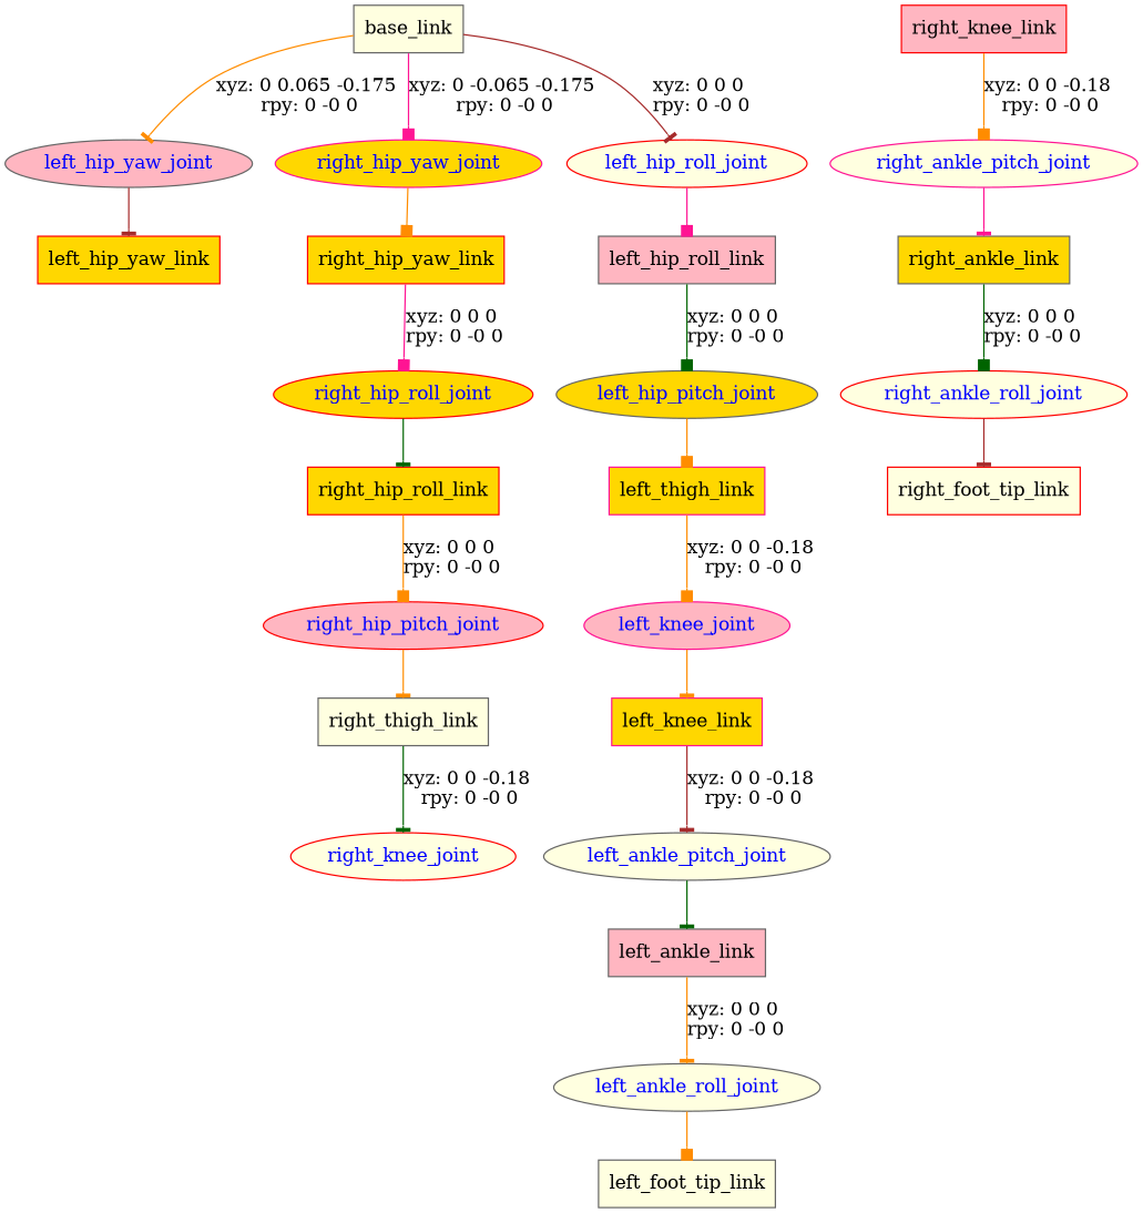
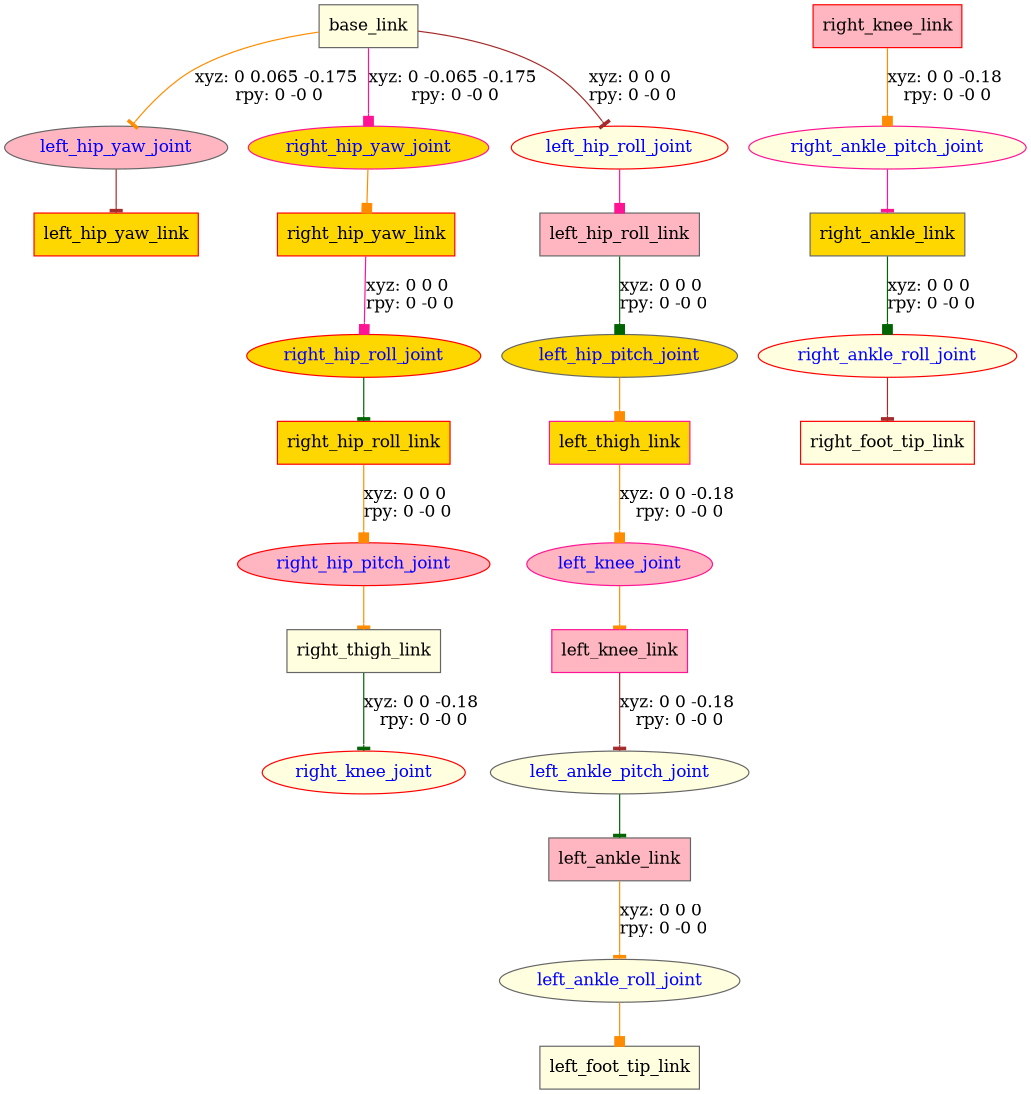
  digraph {
    node [color=gray40 fillcolor=lightyellow shape=box style=filled]
    edge [arrowhead=tee color=darkorange]
    n1 [label=base_link]
    left_hip_yaw_joint [fillcolor=lightpink fontcolor=blue shape=ellipse]
    right_hip_yaw_joint [color=deeppink fillcolor=gold fontcolor=blue shape=ellipse]
    left_hip_roll_joint [color=red fontcolor=blue shape=ellipse]
    n5 [color=red fillcolor=gold label=left_hip_yaw_link]
    n6 [color=red fillcolor=gold label=right_hip_yaw_link]
    n7 [fillcolor=lightpink label=left_hip_roll_link]
    left_hip_pitch_joint [fillcolor=gold fontcolor=blue shape=ellipse]
    n9 [color=deeppink fillcolor=gold label=left_thigh_link]
    left_knee_joint [color=deeppink fillcolor=lightpink fontcolor=blue shape=ellipse]
-   n11 [color=deeppink fillcolor=gold label=left_knee_link]
+   n11 [color=deeppink fillcolor=lightpink label=left_knee_link]
    left_ankle_pitch_joint [fontcolor=blue shape=ellipse]
    n13 [fillcolor=lightpink label=left_ankle_link]
    left_ankle_roll_joint [fontcolor=blue shape=ellipse]
    n15 [label=left_foot_tip_link]
    right_hip_roll_joint [color=red fillcolor=gold fontcolor=blue shape=ellipse]
    n17 [color=red fillcolor=gold label=right_hip_roll_link]
    right_hip_pitch_joint [color=red fillcolor=lightpink fontcolor=blue shape=ellipse]
    n19 [label=right_thigh_link]
    right_knee_joint [color=red fontcolor=blue shape=ellipse]
    n21 [color=red fillcolor=lightpink label=right_knee_link]
    right_ankle_pitch_joint [color=deeppink fontcolor=blue shape=ellipse]
    n23 [fillcolor=gold label=right_ankle_link]
    right_ankle_roll_joint [color=red fontcolor=blue shape=ellipse]
    n25 [color=red label=right_foot_tip_link]
    n1 -> left_hip_yaw_joint [label="xyz: 0 0.065 -0.175 \nrpy: 0 -0 0"]
    n1 -> right_hip_yaw_joint [arrowhead=box color=deeppink label="xyz: 0 -0.065 -0.175 \nrpy: 0 -0 0"]
    n1 -> left_hip_roll_joint [color=brown label="xyz: 0 0 0 \nrpy: 0 -0 0"]
    left_hip_yaw_joint -> n5 [color=brown]
    right_hip_yaw_joint -> n6 [arrowhead=box]
    left_hip_roll_joint -> n7 [arrowhead=box color=deeppink]
    n6 -> right_hip_roll_joint [arrowhead=box color=deeppink label="xyz: 0 0 0 \nrpy: 0 -0 0"]
    n7 -> left_hip_pitch_joint [arrowhead=box color=darkgreen label="xyz: 0 0 0 \nrpy: 0 -0 0"]
    left_hip_pitch_joint -> n9 [arrowhead=box]
    n9 -> left_knee_joint [arrowhead=box label="xyz: 0 0 -0.18 \nrpy: 0 -0 0"]
    left_knee_joint -> n11
    n11 -> left_ankle_pitch_joint [color=brown label="xyz: 0 0 -0.18 \nrpy: 0 -0 0"]
    left_ankle_pitch_joint -> n13 [color=darkgreen]
    n13 -> left_ankle_roll_joint [label="xyz: 0 0 0 \nrpy: 0 -0 0"]
    left_ankle_roll_joint -> n15 [arrowhead=box]
    right_hip_roll_joint -> n17 [color=darkgreen]
    n17 -> right_hip_pitch_joint [arrowhead=box label="xyz: 0 0 0 \nrpy: 0 -0 0"]
    right_hip_pitch_joint -> n19
    n19 -> right_knee_joint [color=darkgreen label="xyz: 0 0 -0.18 \nrpy: 0 -0 0"]
    n21 -> right_ankle_pitch_joint [arrowhead=box label="xyz: 0 0 -0.18 \nrpy: 0 -0 0"]
    right_ankle_pitch_joint -> n23 [color=deeppink]
    n23 -> right_ankle_roll_joint [arrowhead=box color=darkgreen label="xyz: 0 0 0 \nrpy: 0 -0 0"]
    right_ankle_roll_joint -> n25 [color=brown]
  }
